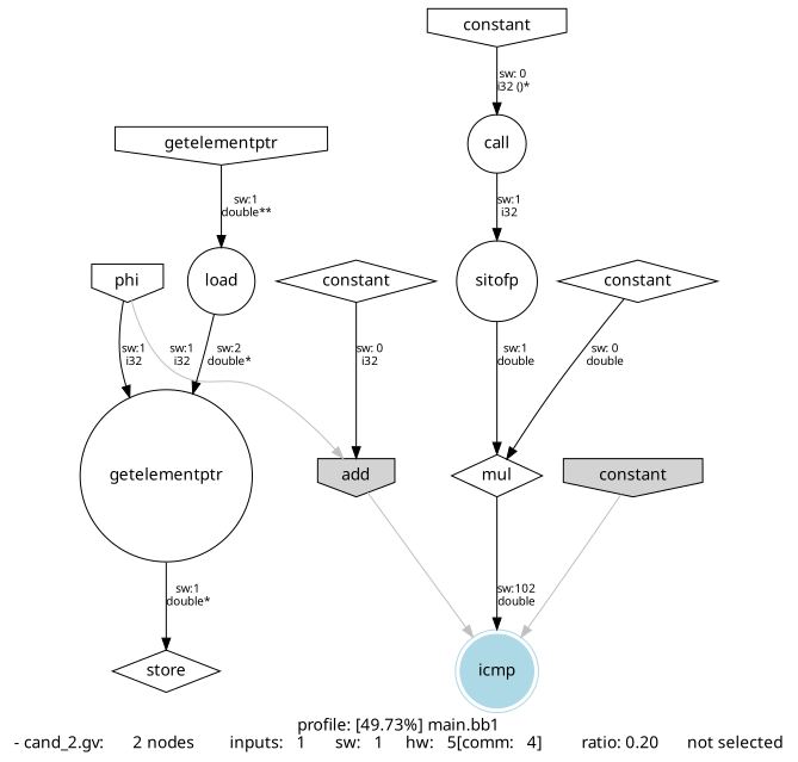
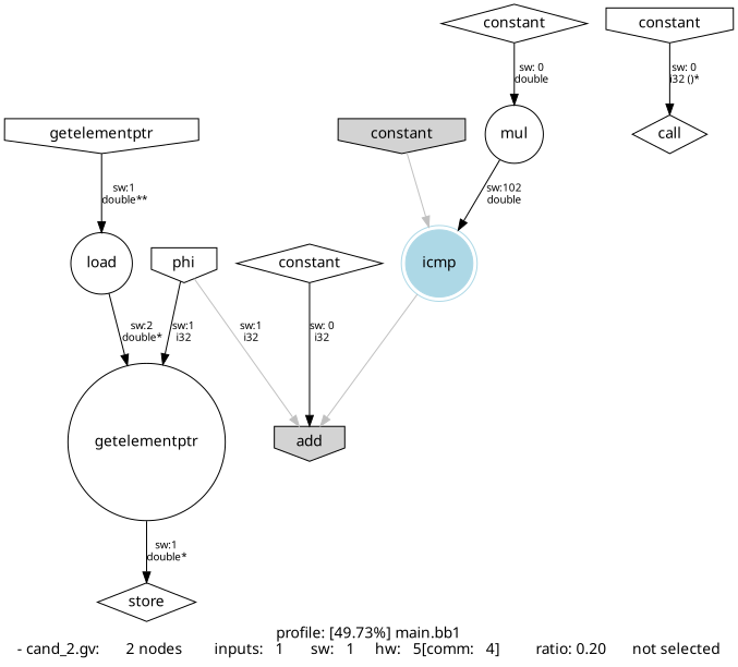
  digraph {
    fontname="Noto Sans"
    label="profile: [49.73%] main.bb1\n- cand_2.gv: 	   2 nodes 	 inputs:   1 	 sw:   1 	 hw:   5[comm:   4] 	 ratio: 0.20 	 not selected"
    node [fontname="Noto Sans" shape=invhouse]
    edge [fontname="Noto Sans" fontsize=10]
    n1 [label=phi rank=source]
    n2 [label=getelementptr shape=circle]
    n3 [bgcolor=lightblue label=add rank=source style=filled]
    n4 [label=store rank=sink shape=diamond]
    n5 [color=lightblue label=icmp rank=sink shape=doublecircle style=filled]
    n6 [label=load shape=circle]
    n7 [label=getelementptr rank=source]
-   n8 [label=call shape=circle]
-   n9 [label=sitofp shape=circle]
-   n10 [label=mul shape=diamond]
+   n8 [label=call shape=diamond]
+   n10 [label=mul shape=circle]
    n11 [label=constant rank=source]
    n12 [label=constant shape=diamond]
    n13 [label=constant shape=diamond]
    n14 [bgcolor=lightblue label=constant rank=source style=filled]
    n1 -> n2 [label="sw:1\ni32"]
    n1 -> n3 [color=gray label="sw:1\ni32"]
    n2 -> n4 [label="sw:1\ndouble*"]
-   n3 -> n5 [color=gray]
+   n5 -> n3 [color=gray]
    n6 -> n2 [label="sw:2\ndouble*"]
    n7 -> n6 [label="sw:1\ndouble**"]
-   n8 -> n9 [label="sw:1\ni32"]
-   n9 -> n10 [label="sw:1\ndouble"]
    n10 -> n5 [label="sw:102\ndouble"]
    n11 -> n8 [label="sw: 0\ni32 ()*"]
    n12 -> n10 [label="sw: 0\ndouble"]
    n13 -> n3 [label="sw: 0\ni32"]
    n14 -> n5 [color=gray]
  }
